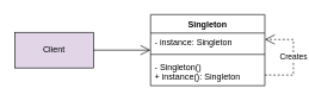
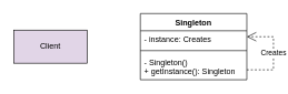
  <mxCell id="0" />
  <mxCell id="1" parent="0" />
  <mxCell id="2" value="Client" style="html=1;whiteSpace=wrap;fillColor=#e1d5e7;" vertex="1" parent="1"><mxGeometry x="20" y="45" width="110" height="50" as="geometry" /></mxCell>
  <mxCell id="3" value="Singleton" style="swimlane;fontStyle=1;align=center;verticalAlign=top;childLayout=stackLayout;horizontal=1;startSize=26;horizontalStack=0;resizeParent=1;resizeParentMax=0;resizeLast=0;collapsible=1;marginBottom=0;whiteSpace=wrap;html=1;" vertex="1" parent="1"><mxGeometry x="210" y="20" width="160" height="100" as="geometry" /></mxCell>
- <mxCell id="4" value="- instance: Singleton" style="text;strokeColor=none;fillColor=none;align=left;verticalAlign=top;spacingLeft=4;spacingRight=4;overflow=hidden;rotatable=0;points=[[0,0.5],[1,0.5]];portConstraint=eastwest;whiteSpace=wrap;html=1;" vertex="1" parent="3"><mxGeometry y="26" width="160" height="26" as="geometry" /></mxCell>
+ <mxCell id="4" value="- instance: Creates" style="text;strokeColor=none;fillColor=none;align=left;verticalAlign=top;spacingLeft=4;spacingRight=4;overflow=hidden;rotatable=0;points=[[0,0.5],[1,0.5]];portConstraint=eastwest;whiteSpace=wrap;html=1;" vertex="1" parent="3"><mxGeometry y="26" width="160" height="26" as="geometry" /></mxCell>
  <mxCell id="5" value="" style="line;strokeWidth=1;fillColor=none;align=left;verticalAlign=middle;spacingTop=-1;spacingLeft=3;spacingRight=3;rotatable=0;labelPosition=right;points=[];portConstraint=eastwest;strokeColor=inherit;" vertex="1" parent="3"><mxGeometry y="52" width="160" height="8" as="geometry" /></mxCell>
- <mxCell id="6" value="-&amp;nbsp;Singleton()&lt;br&gt;+ instance(): Singleton" style="text;strokeColor=none;fillColor=none;align=left;verticalAlign=top;spacingLeft=4;spacingRight=4;overflow=hidden;rotatable=0;points=[[0,0.5],[1,0.5]];portConstraint=eastwest;whiteSpace=wrap;html=1;" vertex="1" parent="3"><mxGeometry y="60" width="160" height="40" as="geometry" /></mxCell>
- <mxCell id="7" value="" style="endArrow=open;endFill=1;endSize=12;html=1;rounded=0;" edge="1" parent="1" source="2" target="3"><mxGeometry width="160" relative="1" as="geometry"><mxPoint x="160" y="185" as="sourcePoint" /><mxPoint x="320" y="185" as="targetPoint" /></mxGeometry></mxCell>
+ <mxCell id="6" value="-&amp;nbsp;Singleton()&lt;br&gt;+ getInstance(): Singleton" style="text;strokeColor=none;fillColor=none;align=left;verticalAlign=top;spacingLeft=4;spacingRight=4;overflow=hidden;rotatable=0;points=[[0,0.5],[1,0.5]];portConstraint=eastwest;whiteSpace=wrap;html=1;" vertex="1" parent="3"><mxGeometry y="60" width="160" height="40" as="geometry" /></mxCell>
  <mxCell id="8" value="Creates" style="endArrow=open;endSize=12;dashed=1;html=1;rounded=0;edgeStyle=orthogonalEdgeStyle;" edge="1" parent="1" source="3" target="3"><mxGeometry width="160" relative="1" as="geometry"><mxPoint x="160" y="185" as="sourcePoint" /><mxPoint x="320" y="185" as="targetPoint" /><Array as="points"><mxPoint x="410" y="105" /><mxPoint x="410" y="55" /></Array><mxPoint as="offset" /></mxGeometry></mxCell>
